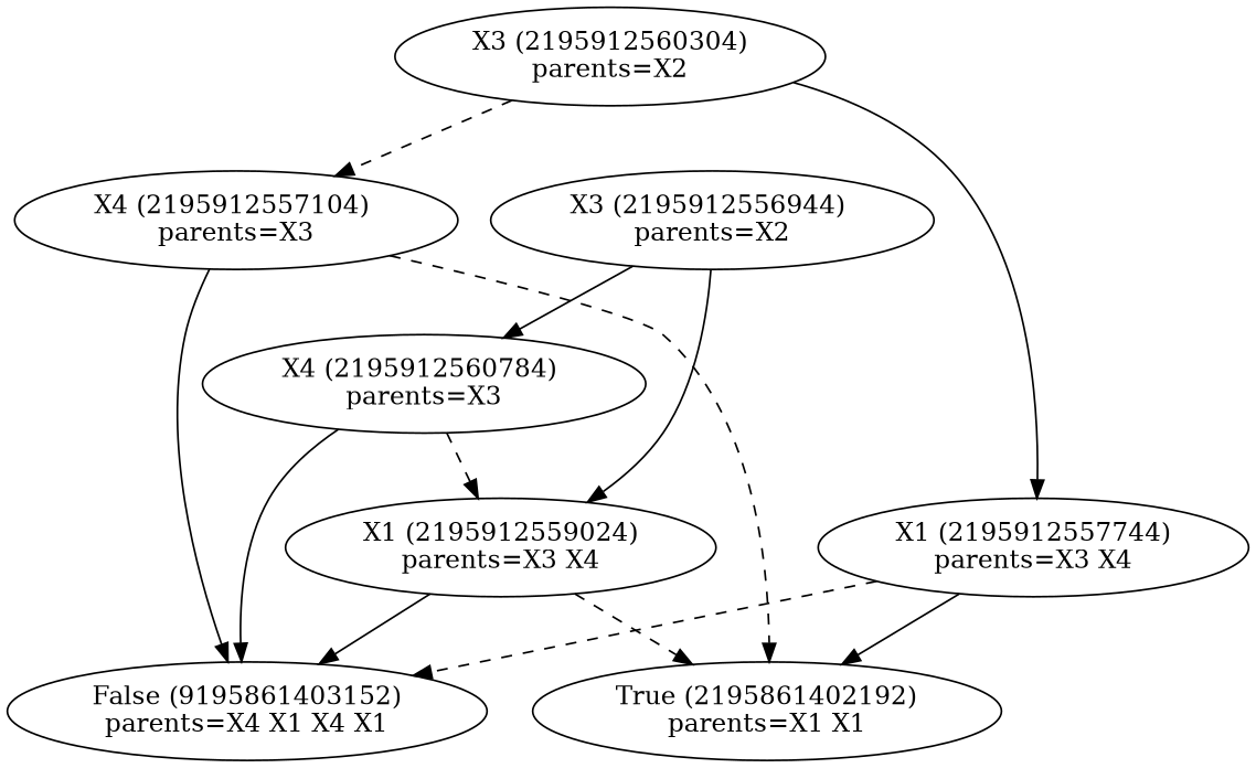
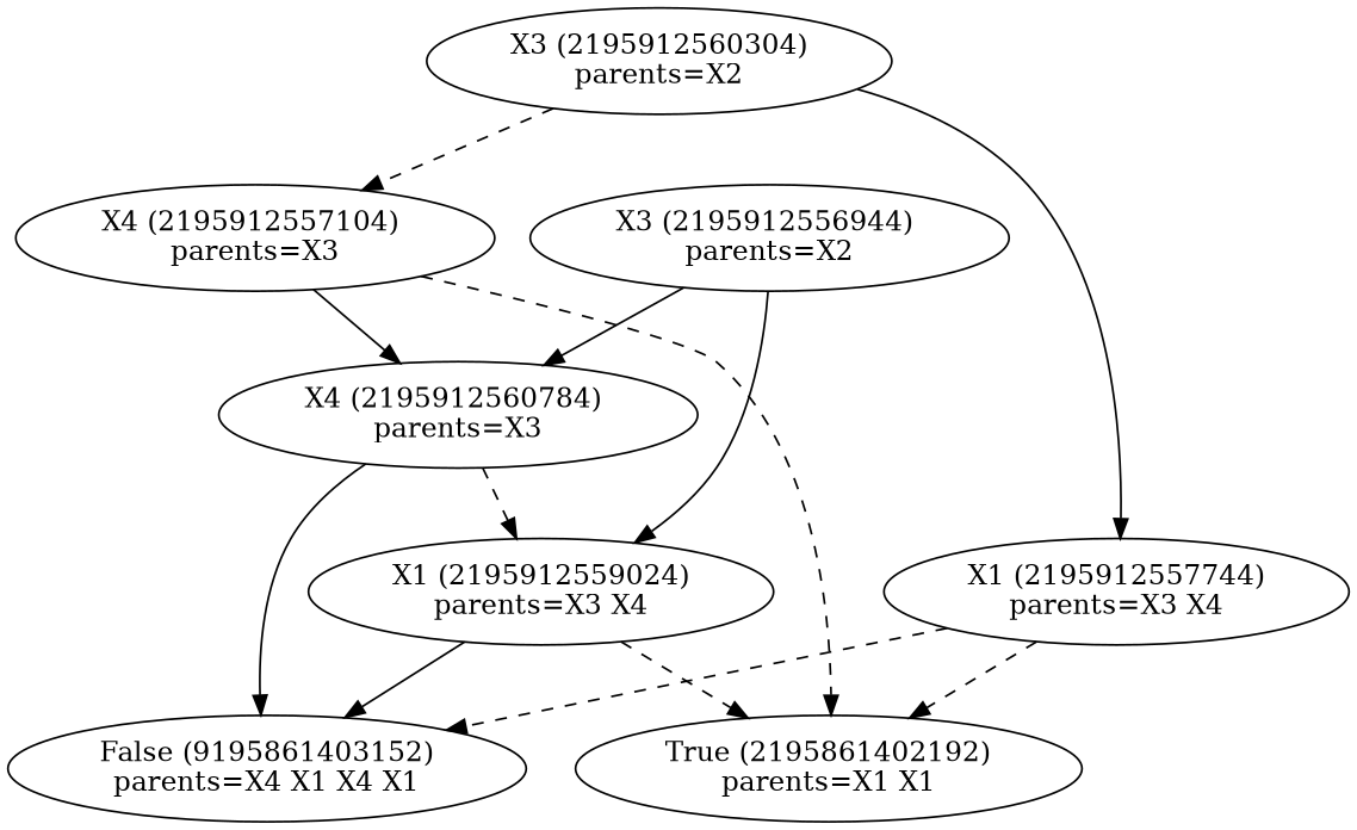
  digraph {
    edge [fontcolor=gray]
    n1 [label="X3 (2195912556944) \nparents=X2"]
    n2 [label="X4 (2195912560784) \nparents=X3"]
    n3 [label="X1 (2195912559024)\nparents=X3 X4"]
    n4 [label="X3 (2195912560304)\nparents=X2"]
    n5 [label="X4 (2195912557104) \nparents=X3"]
    n6 [label="X1 (2195912557744)\nparents=X3 X4"]
    n7 [label="False (9195861403152)\nparents=X4 X1 X4 X1"]
    n8 [label="True (2195861402192)\nparents=X1 X1"]
    n1 -> n2 [style=solid]
    n1 -> n3
    n2 -> n3 [style=dashed]
    n2 -> n7
    n3 -> n7
    n3 -> n8 [style=dashed]
    n4 -> n5 [style=dashed]
    n4 -> n6
-   n5 -> n7
+   n5 -> n2
    n5 -> n8 [style=dashed]
    n6 -> n7 [style=dashed]
-   n6 -> n8
+   n6 -> n8 [style=dashed]
  }
